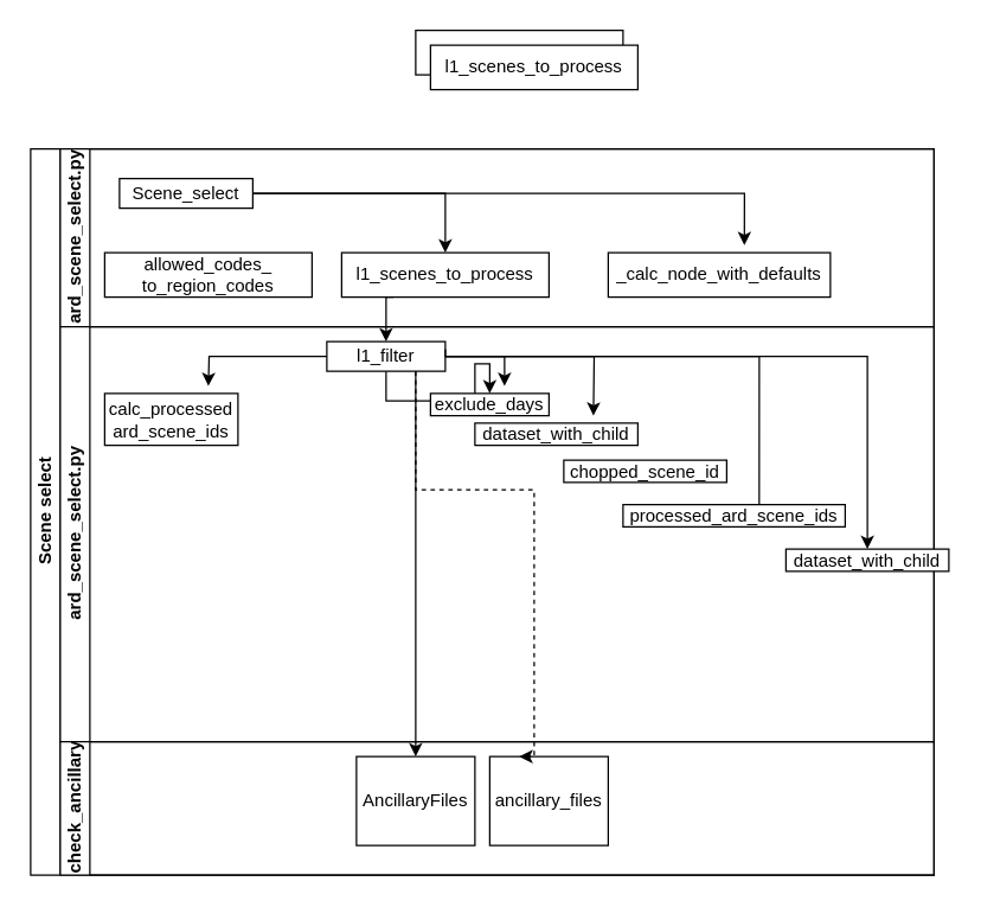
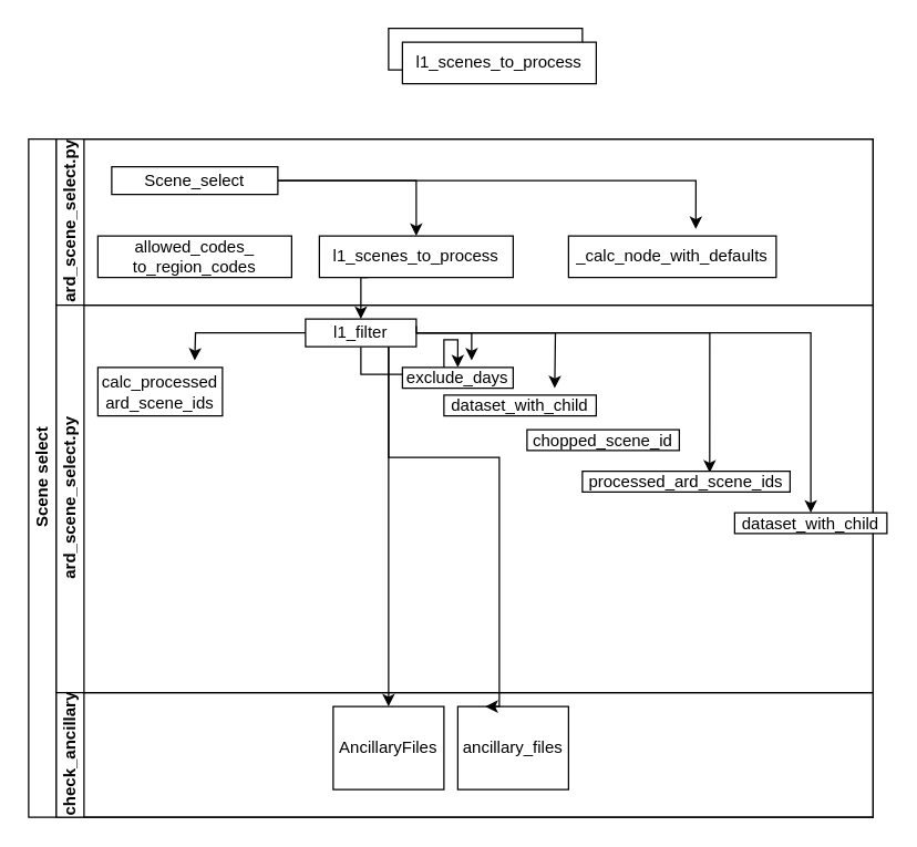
  <mxCell id="0" />
  <mxCell id="1" parent="0" />
  <mxCell id="2" value="Scene select" style="swimlane;html=1;childLayout=stackLayout;resizeParent=1;resizeParentMax=0;horizontal=0;startSize=20;horizontalStack=0;" parent="1" vertex="1"><mxGeometry x="20" y="100" width="610" height="490" as="geometry" /></mxCell>
  <mxCell id="3" value="ard_scene_select.py" style="swimlane;html=1;startSize=20;horizontal=0;" parent="2" vertex="1"><mxGeometry x="20" width="590" height="120" as="geometry" /></mxCell>
  <mxCell id="4" value="" style="edgeStyle=orthogonalEdgeStyle;rounded=0;orthogonalLoop=1;jettySize=auto;html=1;" parent="3" source="6" target="7" edge="1"><mxGeometry relative="1" as="geometry" /></mxCell>
  <mxCell id="5" style="edgeStyle=orthogonalEdgeStyle;rounded=0;orthogonalLoop=1;jettySize=auto;html=1;entryX=0.613;entryY=-0.167;entryDx=0;entryDy=0;entryPerimeter=0;" parent="3" source="6" target="8" edge="1"><mxGeometry relative="1" as="geometry" /></mxCell>
- <mxCell id="6" value="Scene_select" style="rounded=0;whiteSpace=wrap;html=1;fontFamily=Helvetica;fontSize=12;fontColor=#000000;align=center;" parent="3" vertex="1"><mxGeometry x="40" y="20" width="90" height="20" as="geometry" /></mxCell>
+ <mxCell id="6" value="Scene_select" style="rounded=0;whiteSpace=wrap;html=1;fontFamily=Helvetica;fontSize=12;fontColor=#000000;align=center;" parent="3" vertex="1"><mxGeometry x="40" y="20" width="120" height="20" as="geometry" /></mxCell>
  <mxCell id="7" value="l1_scenes_to_process" style="rounded=0;whiteSpace=wrap;html=1;fontFamily=Helvetica;fontSize=12;fontColor=#000000;align=center;" parent="3" vertex="1"><mxGeometry x="190" y="70" width="140" height="30" as="geometry" /></mxCell>
  <mxCell id="8" value="_calc_node_with_defaults" style="rounded=0;whiteSpace=wrap;html=1;fontFamily=Helvetica;fontSize=12;fontColor=#000000;align=center;" parent="3" vertex="1"><mxGeometry x="370" y="70" width="150" height="30" as="geometry" /></mxCell>
  <mxCell id="9" value="allowed_codes_ to_region_codes" style="rounded=0;whiteSpace=wrap;html=1;fontFamily=Helvetica;fontSize=12;fontColor=#000000;align=center;" parent="3" vertex="1"><mxGeometry x="30" y="70" width="140" height="30" as="geometry" /></mxCell>
  <mxCell id="10" value="ard_scene_select.py" style="swimlane;html=1;startSize=20;horizontal=0;" parent="2" vertex="1"><mxGeometry x="20" y="120" width="590" height="280" as="geometry" /></mxCell>
  <mxCell id="11" style="edgeStyle=orthogonalEdgeStyle;rounded=0;orthogonalLoop=1;jettySize=auto;html=1;" parent="10" source="14" target="16" edge="1"><mxGeometry relative="1" as="geometry" /></mxCell>
- <mxCell id="12" style="edgeStyle=orthogonalEdgeStyle;rounded=0;orthogonalLoop=1;jettySize=auto;html=1;entryX=0.613;entryY=0.067;entryDx=0;entryDy=0;entryPerimeter=0;endArrow=none;" parent="10" source="14" target="19" edge="1"><mxGeometry relative="1" as="geometry" /></mxCell>
+ <mxCell id="12" style="edgeStyle=orthogonalEdgeStyle;rounded=0;orthogonalLoop=1;jettySize=auto;html=1;entryX=0.613;entryY=0.067;entryDx=0;entryDy=0;entryPerimeter=0;" parent="10" source="14" target="19" edge="1"><mxGeometry relative="1" as="geometry" /></mxCell>
  <mxCell id="13" style="edgeStyle=orthogonalEdgeStyle;rounded=0;orthogonalLoop=1;jettySize=auto;html=1;entryX=0.5;entryY=0;entryDx=0;entryDy=0;" parent="10" source="14" target="20" edge="1"><mxGeometry relative="1" as="geometry"><Array as="points"><mxPoint x="545" y="20" /></Array></mxGeometry></mxCell>
  <mxCell id="14" value="l1_filter" style="rounded=0;whiteSpace=wrap;html=1;fontFamily=Helvetica;fontSize=12;fontColor=#000000;align=center;" parent="10" vertex="1"><mxGeometry x="180" y="10" width="80" height="20" as="geometry" /></mxCell>
  <mxCell id="15" value="calc_processed ard_scene_ids" style="rounded=0;whiteSpace=wrap;html=1;fontFamily=Helvetica;fontSize=12;fontColor=#000000;align=center;" parent="10" vertex="1"><mxGeometry x="30" y="45" width="90" height="35" as="geometry" /></mxCell>
  <mxCell id="16" value="exclude_days" style="rounded=0;whiteSpace=wrap;html=1;fontFamily=Helvetica;fontSize=12;fontColor=#000000;align=center;" parent="10" vertex="1"><mxGeometry x="250" y="45" width="80" height="15" as="geometry" /></mxCell>
  <mxCell id="17" value="dataset_with_child" style="rounded=0;whiteSpace=wrap;html=1;fontFamily=Helvetica;fontSize=12;fontColor=#000000;align=center;" parent="10" vertex="1"><mxGeometry x="280" y="65" width="110" height="15" as="geometry" /></mxCell>
  <mxCell id="18" value="chopped_scene_id" style="rounded=0;whiteSpace=wrap;html=1;fontFamily=Helvetica;fontSize=12;fontColor=#000000;align=center;" parent="10" vertex="1"><mxGeometry x="340" y="90" width="110" height="15" as="geometry" /></mxCell>
  <mxCell id="19" value="processed_ard_scene_ids" style="rounded=0;whiteSpace=wrap;html=1;fontFamily=Helvetica;fontSize=12;fontColor=#000000;align=center;" parent="10" vertex="1"><mxGeometry x="380" y="120" width="150" height="15" as="geometry" /></mxCell>
  <mxCell id="20" value="dataset_with_child" style="rounded=0;whiteSpace=wrap;html=1;fontFamily=Helvetica;fontSize=12;fontColor=#000000;align=center;" parent="10" vertex="1"><mxGeometry x="490" y="150" width="110" height="15" as="geometry" /></mxCell>
  <mxCell id="21" value="check_ancillary" style="swimlane;html=1;startSize=20;horizontal=0;" parent="2" vertex="1"><mxGeometry x="20" y="400" width="590" height="90" as="geometry" /></mxCell>
  <mxCell id="22" value="AncillaryFiles" style="rounded=0;whiteSpace=wrap;html=1;fontFamily=Helvetica;fontSize=12;fontColor=#000000;align=center;" parent="21" vertex="1"><mxGeometry x="200" y="10" width="80" height="60" as="geometry" /></mxCell>
  <mxCell id="23" value="ancillary_files" style="rounded=0;whiteSpace=wrap;html=1;fontFamily=Helvetica;fontSize=12;fontColor=#000000;align=center;" parent="21" vertex="1"><mxGeometry x="290" y="10" width="80" height="60" as="geometry" /></mxCell>
  <mxCell id="24" style="edgeStyle=orthogonalEdgeStyle;rounded=0;orthogonalLoop=1;jettySize=auto;html=1;entryX=0.5;entryY=0;entryDx=0;entryDy=0;exitX=0.25;exitY=1;exitDx=0;exitDy=0;" parent="2" source="7" target="14" edge="1"><mxGeometry relative="1" as="geometry" /></mxCell>
  <mxCell id="25" style="edgeStyle=orthogonalEdgeStyle;rounded=0;orthogonalLoop=1;jettySize=auto;html=1;exitX=0.75;exitY=1;exitDx=0;exitDy=0;entryX=0.5;entryY=0;entryDx=0;entryDy=0;" parent="2" source="14" target="22" edge="1"><mxGeometry relative="1" as="geometry" /></mxCell>
- <mxCell id="26" style="edgeStyle=orthogonalEdgeStyle;rounded=0;orthogonalLoop=1;jettySize=auto;html=1;exitX=0.75;exitY=1;exitDx=0;exitDy=0;entryX=0.25;entryY=0;entryDx=0;entryDy=0;dashed=1;" parent="2" source="14" target="23" edge="1"><mxGeometry relative="1" as="geometry"><Array as="points"><mxPoint x="260" y="230" /><mxPoint x="340" y="230" /></Array></mxGeometry></mxCell>
+ <mxCell id="26" style="edgeStyle=orthogonalEdgeStyle;rounded=0;orthogonalLoop=1;jettySize=auto;html=1;exitX=0.75;exitY=1;exitDx=0;exitDy=0;entryX=0.25;entryY=0;entryDx=0;entryDy=0;" parent="2" source="14" target="23" edge="1"><mxGeometry relative="1" as="geometry"><Array as="points"><mxPoint x="260" y="230" /><mxPoint x="340" y="230" /></Array></mxGeometry></mxCell>
  <mxCell id="27" value="l1_scenes_to_process" style="rounded=0;whiteSpace=wrap;html=1;fontFamily=Helvetica;fontSize=12;fontColor=#000000;align=center;" parent="1" vertex="1"><mxGeometry x="280" y="20" width="140" height="30" as="geometry" /></mxCell>
  <mxCell id="28" style="edgeStyle=orthogonalEdgeStyle;rounded=0;orthogonalLoop=1;jettySize=auto;html=1;" parent="1" source="14" edge="1"><mxGeometry relative="1" as="geometry"><mxPoint x="140" y="260" as="targetPoint" /></mxGeometry></mxCell>
  <mxCell id="29" value="l1_scenes_to_process" style="rounded=0;whiteSpace=wrap;html=1;fontFamily=Helvetica;fontSize=12;fontColor=#000000;align=center;" parent="1" vertex="1"><mxGeometry x="290" y="30" width="140" height="30" as="geometry" /></mxCell>
  <mxCell id="30" style="edgeStyle=orthogonalEdgeStyle;rounded=0;orthogonalLoop=1;jettySize=auto;html=1;exitX=1;exitY=0.25;exitDx=0;exitDy=0;" parent="1" source="14" edge="1"><mxGeometry relative="1" as="geometry"><mxPoint x="340" y="260" as="targetPoint" /><Array as="points"><mxPoint x="300" y="240" /><mxPoint x="340" y="240" /></Array></mxGeometry></mxCell>
  <mxCell id="31" style="edgeStyle=orthogonalEdgeStyle;rounded=0;orthogonalLoop=1;jettySize=auto;html=1;" parent="1" source="14" edge="1"><mxGeometry relative="1" as="geometry"><mxPoint x="400" y="280" as="targetPoint" /></mxGeometry></mxCell>
